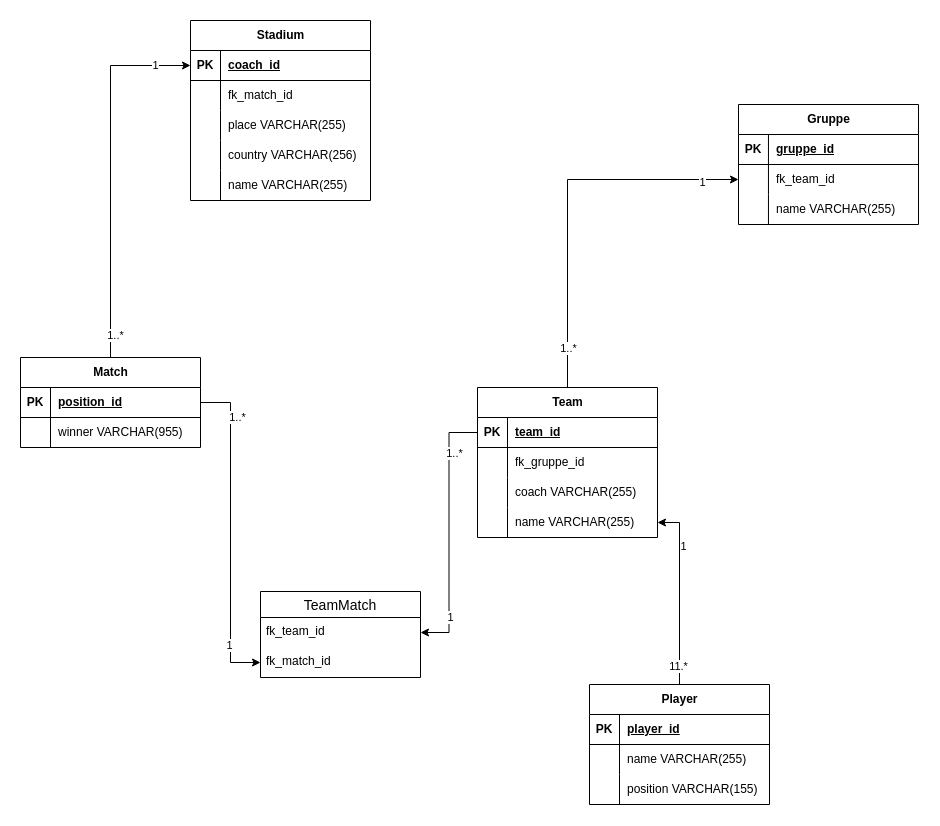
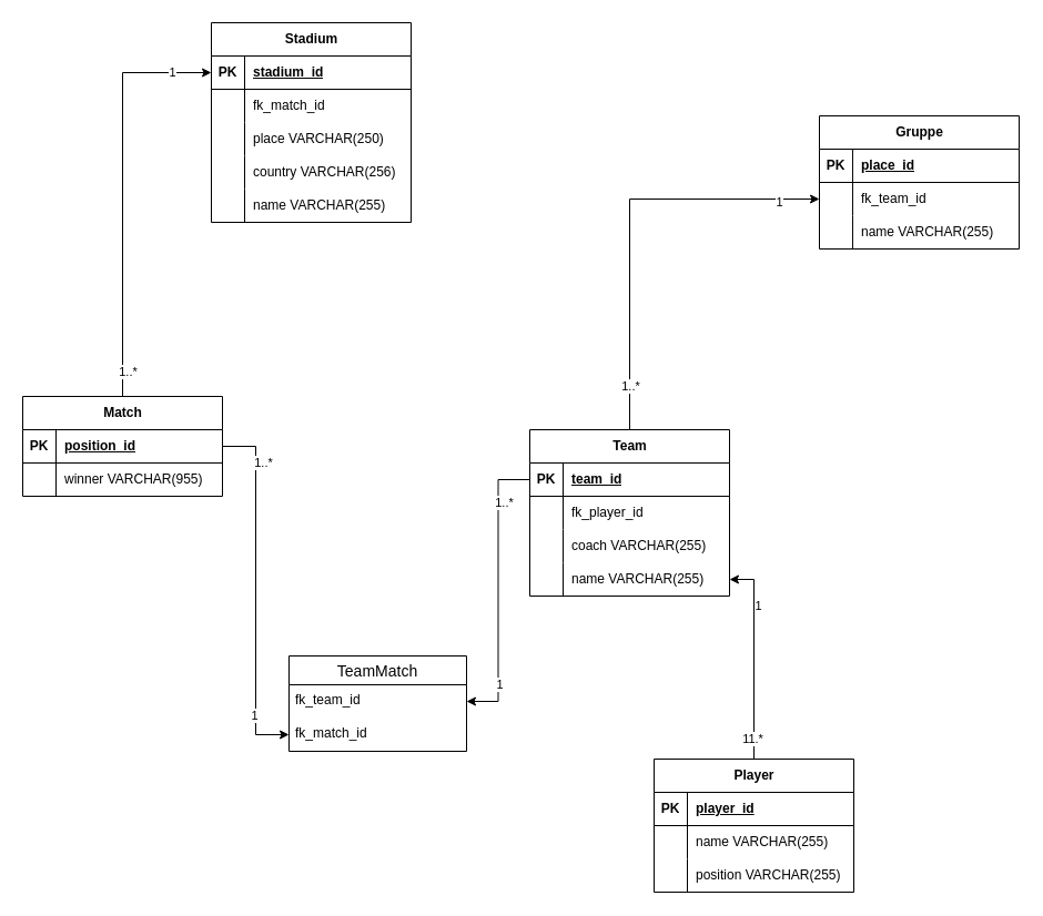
  <mxCell id="0" />
  <mxCell id="1" parent="0" />
  <mxCell id="2" style="edgeStyle=orthogonalEdgeStyle;rounded=0;orthogonalLoop=1;jettySize=auto;html=1;exitX=0.5;exitY=0;exitDx=0;exitDy=0;entryX=1;entryY=0.5;entryDx=0;entryDy=0;" edge="1" parent="1" source="5" target="49"><mxGeometry relative="1" as="geometry" /></mxCell>
  <mxCell id="3" value="1" style="edgeLabel;html=1;align=center;verticalAlign=middle;resizable=0;points=[];" vertex="1" connectable="0" parent="2"><mxGeometry x="0.509" y="-3" relative="1" as="geometry"><mxPoint as="offset" /></mxGeometry></mxCell>
  <mxCell id="4" value="11.*" style="edgeLabel;html=1;align=center;verticalAlign=middle;resizable=0;points=[];" vertex="1" connectable="0" parent="2"><mxGeometry x="-0.792" y="2" relative="1" as="geometry"><mxPoint as="offset" /></mxGeometry></mxCell>
  <mxCell id="5" value="Player" style="shape=table;startSize=30;container=1;collapsible=1;childLayout=tableLayout;fixedRows=1;rowLines=0;fontStyle=1;align=center;resizeLast=1;html=1;" vertex="1" parent="1"><mxGeometry x="589" y="684" width="180" height="120" as="geometry" /></mxCell>
  <mxCell id="6" value="" style="shape=tableRow;horizontal=0;startSize=0;swimlaneHead=0;swimlaneBody=0;fillColor=none;collapsible=0;dropTarget=0;points=[[0,0.5],[1,0.5]];portConstraint=eastwest;top=0;left=0;right=0;bottom=1;" vertex="1" parent="5"><mxGeometry y="30" width="180" height="30" as="geometry" /></mxCell>
  <mxCell id="7" value="PK" style="shape=partialRectangle;connectable=0;fillColor=none;top=0;left=0;bottom=0;right=0;fontStyle=1;overflow=hidden;whiteSpace=wrap;html=1;" vertex="1" parent="6"><mxGeometry width="30" height="30" as="geometry"><mxRectangle width="30" height="30" as="alternateBounds" /></mxGeometry></mxCell>
  <mxCell id="8" value="player_id" style="shape=partialRectangle;connectable=0;fillColor=none;top=0;left=0;bottom=0;right=0;align=left;spacingLeft=6;fontStyle=5;overflow=hidden;whiteSpace=wrap;html=1;" vertex="1" parent="6"><mxGeometry x="30" width="150" height="30" as="geometry"><mxRectangle width="150" height="30" as="alternateBounds" /></mxGeometry></mxCell>
  <mxCell id="9" value="" style="shape=tableRow;horizontal=0;startSize=0;swimlaneHead=0;swimlaneBody=0;fillColor=none;collapsible=0;dropTarget=0;points=[[0,0.5],[1,0.5]];portConstraint=eastwest;top=0;left=0;right=0;bottom=0;" vertex="1" parent="5"><mxGeometry y="60" width="180" height="30" as="geometry" /></mxCell>
  <mxCell id="10" value="" style="shape=partialRectangle;connectable=0;fillColor=none;top=0;left=0;bottom=0;right=0;editable=1;overflow=hidden;whiteSpace=wrap;html=1;" vertex="1" parent="9"><mxGeometry width="30" height="30" as="geometry"><mxRectangle width="30" height="30" as="alternateBounds" /></mxGeometry></mxCell>
  <mxCell id="11" value="name VARCHAR(255)" style="shape=partialRectangle;connectable=0;fillColor=none;top=0;left=0;bottom=0;right=0;align=left;spacingLeft=6;overflow=hidden;whiteSpace=wrap;html=1;" vertex="1" parent="9"><mxGeometry x="30" width="150" height="30" as="geometry"><mxRectangle width="150" height="30" as="alternateBounds" /></mxGeometry></mxCell>
  <mxCell id="12" value="" style="shape=tableRow;horizontal=0;startSize=0;swimlaneHead=0;swimlaneBody=0;fillColor=none;collapsible=0;dropTarget=0;points=[[0,0.5],[1,0.5]];portConstraint=eastwest;top=0;left=0;right=0;bottom=0;" vertex="1" parent="5"><mxGeometry y="90" width="180" height="30" as="geometry" /></mxCell>
  <mxCell id="13" value="" style="shape=partialRectangle;connectable=0;fillColor=none;top=0;left=0;bottom=0;right=0;editable=1;overflow=hidden;whiteSpace=wrap;html=1;" vertex="1" parent="12"><mxGeometry width="30" height="30" as="geometry"><mxRectangle width="30" height="30" as="alternateBounds" /></mxGeometry></mxCell>
- <mxCell id="14" value="position VARCHAR(155)" style="shape=partialRectangle;connectable=0;fillColor=none;top=0;left=0;bottom=0;right=0;align=left;spacingLeft=6;overflow=hidden;whiteSpace=wrap;html=1;" vertex="1" parent="12"><mxGeometry x="30" width="150" height="30" as="geometry"><mxRectangle width="150" height="30" as="alternateBounds" /></mxGeometry></mxCell>
+ <mxCell id="14" value="position VARCHAR(255)" style="shape=partialRectangle;connectable=0;fillColor=none;top=0;left=0;bottom=0;right=0;align=left;spacingLeft=6;overflow=hidden;whiteSpace=wrap;html=1;" vertex="1" parent="12"><mxGeometry x="30" width="150" height="30" as="geometry"><mxRectangle width="150" height="30" as="alternateBounds" /></mxGeometry></mxCell>
  <mxCell id="15" value="Gruppe" style="shape=table;startSize=30;container=1;collapsible=1;childLayout=tableLayout;fixedRows=1;rowLines=0;fontStyle=1;align=center;resizeLast=1;html=1;" vertex="1" parent="1"><mxGeometry x="738" y="104" width="180" height="120" as="geometry" /></mxCell>
  <mxCell id="16" value="" style="shape=tableRow;horizontal=0;startSize=0;swimlaneHead=0;swimlaneBody=0;fillColor=none;collapsible=0;dropTarget=0;points=[[0,0.5],[1,0.5]];portConstraint=eastwest;top=0;left=0;right=0;bottom=1;" vertex="1" parent="15"><mxGeometry y="30" width="180" height="30" as="geometry" /></mxCell>
  <mxCell id="17" value="PK" style="shape=partialRectangle;connectable=0;fillColor=none;top=0;left=0;bottom=0;right=0;fontStyle=1;overflow=hidden;whiteSpace=wrap;html=1;" vertex="1" parent="16"><mxGeometry width="29.958" height="30" as="geometry"><mxRectangle width="29.958" height="30" as="alternateBounds" /></mxGeometry></mxCell>
- <mxCell id="18" value="gruppe_id" style="shape=partialRectangle;connectable=0;fillColor=none;top=0;left=0;bottom=0;right=0;align=left;spacingLeft=6;fontStyle=5;overflow=hidden;whiteSpace=wrap;html=1;" vertex="1" parent="16"><mxGeometry x="29.958" width="150.042" height="30" as="geometry"><mxRectangle width="150.042" height="30" as="alternateBounds" /></mxGeometry></mxCell>
+ <mxCell id="18" value="place_id" style="shape=partialRectangle;connectable=0;fillColor=none;top=0;left=0;bottom=0;right=0;align=left;spacingLeft=6;fontStyle=5;overflow=hidden;whiteSpace=wrap;html=1;" vertex="1" parent="16"><mxGeometry x="29.958" width="150.042" height="30" as="geometry"><mxRectangle width="150.042" height="30" as="alternateBounds" /></mxGeometry></mxCell>
  <mxCell id="19" value="" style="shape=tableRow;horizontal=0;startSize=0;swimlaneHead=0;swimlaneBody=0;fillColor=none;collapsible=0;dropTarget=0;points=[[0,0.5],[1,0.5]];portConstraint=eastwest;top=0;left=0;right=0;bottom=0;" vertex="1" parent="15"><mxGeometry y="60" width="180" height="30" as="geometry" /></mxCell>
  <mxCell id="20" value="" style="shape=partialRectangle;connectable=0;fillColor=none;top=0;left=0;bottom=0;right=0;editable=1;overflow=hidden;whiteSpace=wrap;html=1;" vertex="1" parent="19"><mxGeometry width="29.958" height="30" as="geometry"><mxRectangle width="29.958" height="30" as="alternateBounds" /></mxGeometry></mxCell>
  <mxCell id="21" value="fk_team_id" style="shape=partialRectangle;connectable=0;fillColor=none;top=0;left=0;bottom=0;right=0;align=left;spacingLeft=6;overflow=hidden;whiteSpace=wrap;html=1;" vertex="1" parent="19"><mxGeometry x="29.958" width="150.042" height="30" as="geometry"><mxRectangle width="150.042" height="30" as="alternateBounds" /></mxGeometry></mxCell>
  <mxCell id="22" style="shape=tableRow;horizontal=0;startSize=0;swimlaneHead=0;swimlaneBody=0;fillColor=none;collapsible=0;dropTarget=0;points=[[0,0.5],[1,0.5]];portConstraint=eastwest;top=0;left=0;right=0;bottom=0;" vertex="1" parent="15"><mxGeometry y="90" width="180" height="30" as="geometry" /></mxCell>
  <mxCell id="23" style="shape=partialRectangle;connectable=0;fillColor=none;top=0;left=0;bottom=0;right=0;editable=1;overflow=hidden;whiteSpace=wrap;html=1;" vertex="1" parent="22"><mxGeometry width="29.958" height="30" as="geometry"><mxRectangle width="29.958" height="30" as="alternateBounds" /></mxGeometry></mxCell>
  <mxCell id="24" value="name VARCHAR(255)" style="shape=partialRectangle;connectable=0;fillColor=none;top=0;left=0;bottom=0;right=0;align=left;spacingLeft=6;overflow=hidden;whiteSpace=wrap;html=1;" vertex="1" parent="22"><mxGeometry x="29.958" width="150.042" height="30" as="geometry"><mxRectangle width="150.042" height="30" as="alternateBounds" /></mxGeometry></mxCell>
  <mxCell id="25" style="edgeStyle=orthogonalEdgeStyle;rounded=0;orthogonalLoop=1;jettySize=auto;html=1;exitX=0.5;exitY=0;exitDx=0;exitDy=0;entryX=0;entryY=0.5;entryDx=0;entryDy=0;" edge="1" parent="1" source="29" target="53"><mxGeometry relative="1" as="geometry" /></mxCell>
  <mxCell id="26" value="1" style="edgeLabel;html=1;align=center;verticalAlign=middle;resizable=0;points=[];" vertex="1" connectable="0" parent="25"><mxGeometry x="-0.877" relative="1" as="geometry"><mxPoint as="offset" /></mxGeometry></mxCell>
  <mxCell id="27" value="1" style="edgeLabel;html=1;align=center;verticalAlign=middle;resizable=0;points=[];" vertex="1" connectable="0" parent="25"><mxGeometry x="0.808" y="1" relative="1" as="geometry"><mxPoint as="offset" /></mxGeometry></mxCell>
  <mxCell id="28" value="1..*" style="edgeLabel;html=1;align=center;verticalAlign=middle;resizable=0;points=[];" vertex="1" connectable="0" parent="25"><mxGeometry x="-0.877" y="-4" relative="1" as="geometry"><mxPoint as="offset" /></mxGeometry></mxCell>
  <mxCell id="29" value="Match" style="shape=table;startSize=30;container=1;collapsible=1;childLayout=tableLayout;fixedRows=1;rowLines=0;fontStyle=1;align=center;resizeLast=1;html=1;" vertex="1" parent="1"><mxGeometry x="20" y="357" width="180" height="90" as="geometry" /></mxCell>
  <mxCell id="30" value="" style="shape=tableRow;horizontal=0;startSize=0;swimlaneHead=0;swimlaneBody=0;fillColor=none;collapsible=0;dropTarget=0;points=[[0,0.5],[1,0.5]];portConstraint=eastwest;top=0;left=0;right=0;bottom=1;" vertex="1" parent="29"><mxGeometry y="30" width="180" height="30" as="geometry" /></mxCell>
  <mxCell id="31" value="PK" style="shape=partialRectangle;connectable=0;fillColor=none;top=0;left=0;bottom=0;right=0;fontStyle=1;overflow=hidden;whiteSpace=wrap;html=1;" vertex="1" parent="30"><mxGeometry width="30" height="30" as="geometry"><mxRectangle width="30" height="30" as="alternateBounds" /></mxGeometry></mxCell>
  <mxCell id="32" value="position_id" style="shape=partialRectangle;connectable=0;fillColor=none;top=0;left=0;bottom=0;right=0;align=left;spacingLeft=6;fontStyle=5;overflow=hidden;whiteSpace=wrap;html=1;" vertex="1" parent="30"><mxGeometry x="30" width="150" height="30" as="geometry"><mxRectangle width="150" height="30" as="alternateBounds" /></mxGeometry></mxCell>
  <mxCell id="33" value="" style="shape=tableRow;horizontal=0;startSize=0;swimlaneHead=0;swimlaneBody=0;fillColor=none;collapsible=0;dropTarget=0;points=[[0,0.5],[1,0.5]];portConstraint=eastwest;top=0;left=0;right=0;bottom=0;" vertex="1" parent="29"><mxGeometry y="60" width="180" height="30" as="geometry" /></mxCell>
  <mxCell id="34" value="" style="shape=partialRectangle;connectable=0;fillColor=none;top=0;left=0;bottom=0;right=0;editable=1;overflow=hidden;whiteSpace=wrap;html=1;" vertex="1" parent="33"><mxGeometry width="30" height="30" as="geometry"><mxRectangle width="30" height="30" as="alternateBounds" /></mxGeometry></mxCell>
  <mxCell id="35" value="winner VARCHAR(955)" style="shape=partialRectangle;connectable=0;fillColor=none;top=0;left=0;bottom=0;right=0;align=left;spacingLeft=6;overflow=hidden;whiteSpace=wrap;html=1;" vertex="1" parent="33"><mxGeometry x="30" width="150" height="30" as="geometry"><mxRectangle width="150" height="30" as="alternateBounds" /></mxGeometry></mxCell>
  <mxCell id="36" style="edgeStyle=orthogonalEdgeStyle;rounded=0;orthogonalLoop=1;jettySize=auto;html=1;exitX=0.5;exitY=0;exitDx=0;exitDy=0;entryX=0;entryY=0.5;entryDx=0;entryDy=0;" edge="1" parent="1" source="39" target="19"><mxGeometry relative="1" as="geometry" /></mxCell>
  <mxCell id="37" value="1..*" style="edgeLabel;html=1;align=center;verticalAlign=middle;resizable=0;points=[];" vertex="1" connectable="0" parent="36"><mxGeometry x="-0.79" relative="1" as="geometry"><mxPoint as="offset" /></mxGeometry></mxCell>
  <mxCell id="38" value="1" style="edgeLabel;html=1;align=center;verticalAlign=middle;resizable=0;points=[];" vertex="1" connectable="0" parent="36"><mxGeometry x="0.806" y="-2" relative="1" as="geometry"><mxPoint as="offset" /></mxGeometry></mxCell>
  <mxCell id="39" value="Team" style="shape=table;startSize=30;container=1;collapsible=1;childLayout=tableLayout;fixedRows=1;rowLines=0;fontStyle=1;align=center;resizeLast=1;html=1;" vertex="1" parent="1"><mxGeometry x="477" y="387" width="180" height="150" as="geometry" /></mxCell>
  <mxCell id="40" value="" style="shape=tableRow;horizontal=0;startSize=0;swimlaneHead=0;swimlaneBody=0;fillColor=none;collapsible=0;dropTarget=0;points=[[0,0.5],[1,0.5]];portConstraint=eastwest;top=0;left=0;right=0;bottom=1;" vertex="1" parent="39"><mxGeometry y="30" width="180" height="30" as="geometry" /></mxCell>
  <mxCell id="41" value="PK" style="shape=partialRectangle;connectable=0;fillColor=none;top=0;left=0;bottom=0;right=0;fontStyle=1;overflow=hidden;whiteSpace=wrap;html=1;" vertex="1" parent="40"><mxGeometry width="30" height="30" as="geometry"><mxRectangle width="30" height="30" as="alternateBounds" /></mxGeometry></mxCell>
  <mxCell id="42" value="team_id" style="shape=partialRectangle;connectable=0;fillColor=none;top=0;left=0;bottom=0;right=0;align=left;spacingLeft=6;fontStyle=5;overflow=hidden;whiteSpace=wrap;html=1;" vertex="1" parent="40"><mxGeometry x="30" width="150" height="30" as="geometry"><mxRectangle width="150" height="30" as="alternateBounds" /></mxGeometry></mxCell>
  <mxCell id="43" style="shape=tableRow;horizontal=0;startSize=0;swimlaneHead=0;swimlaneBody=0;fillColor=none;collapsible=0;dropTarget=0;points=[[0,0.5],[1,0.5]];portConstraint=eastwest;top=0;left=0;right=0;bottom=0;" vertex="1" parent="39"><mxGeometry y="60" width="180" height="30" as="geometry" /></mxCell>
  <mxCell id="44" style="shape=partialRectangle;connectable=0;fillColor=none;top=0;left=0;bottom=0;right=0;editable=1;overflow=hidden;whiteSpace=wrap;html=1;" vertex="1" parent="43"><mxGeometry width="30" height="30" as="geometry"><mxRectangle width="30" height="30" as="alternateBounds" /></mxGeometry></mxCell>
- <mxCell id="45" value="fk_gruppe_id" style="shape=partialRectangle;connectable=0;fillColor=none;top=0;left=0;bottom=0;right=0;align=left;spacingLeft=6;overflow=hidden;whiteSpace=wrap;html=1;" vertex="1" parent="43"><mxGeometry x="30" width="150" height="30" as="geometry"><mxRectangle width="150" height="30" as="alternateBounds" /></mxGeometry></mxCell>
+ <mxCell id="45" value="fk_player_id" style="shape=partialRectangle;connectable=0;fillColor=none;top=0;left=0;bottom=0;right=0;align=left;spacingLeft=6;overflow=hidden;whiteSpace=wrap;html=1;" vertex="1" parent="43"><mxGeometry x="30" width="150" height="30" as="geometry"><mxRectangle width="150" height="30" as="alternateBounds" /></mxGeometry></mxCell>
  <mxCell id="46" value="" style="shape=tableRow;horizontal=0;startSize=0;swimlaneHead=0;swimlaneBody=0;fillColor=none;collapsible=0;dropTarget=0;points=[[0,0.5],[1,0.5]];portConstraint=eastwest;top=0;left=0;right=0;bottom=0;" vertex="1" parent="39"><mxGeometry y="90" width="180" height="30" as="geometry" /></mxCell>
  <mxCell id="47" value="" style="shape=partialRectangle;connectable=0;fillColor=none;top=0;left=0;bottom=0;right=0;editable=1;overflow=hidden;whiteSpace=wrap;html=1;" vertex="1" parent="46"><mxGeometry width="30" height="30" as="geometry"><mxRectangle width="30" height="30" as="alternateBounds" /></mxGeometry></mxCell>
  <mxCell id="48" value="coach VARCHAR(255)" style="shape=partialRectangle;connectable=0;fillColor=none;top=0;left=0;bottom=0;right=0;align=left;spacingLeft=6;overflow=hidden;whiteSpace=wrap;html=1;" vertex="1" parent="46"><mxGeometry x="30" width="150" height="30" as="geometry"><mxRectangle width="150" height="30" as="alternateBounds" /></mxGeometry></mxCell>
  <mxCell id="49" value="" style="shape=tableRow;horizontal=0;startSize=0;swimlaneHead=0;swimlaneBody=0;fillColor=none;collapsible=0;dropTarget=0;points=[[0,0.5],[1,0.5]];portConstraint=eastwest;top=0;left=0;right=0;bottom=0;" vertex="1" parent="39"><mxGeometry y="120" width="180" height="30" as="geometry" /></mxCell>
  <mxCell id="50" value="" style="shape=partialRectangle;connectable=0;fillColor=none;top=0;left=0;bottom=0;right=0;editable=1;overflow=hidden;whiteSpace=wrap;html=1;" vertex="1" parent="49"><mxGeometry width="30" height="30" as="geometry"><mxRectangle width="30" height="30" as="alternateBounds" /></mxGeometry></mxCell>
  <mxCell id="51" value="name VARCHAR(255)" style="shape=partialRectangle;connectable=0;fillColor=none;top=0;left=0;bottom=0;right=0;align=left;spacingLeft=6;overflow=hidden;whiteSpace=wrap;html=1;" vertex="1" parent="49"><mxGeometry x="30" width="150" height="30" as="geometry"><mxRectangle width="150" height="30" as="alternateBounds" /></mxGeometry></mxCell>
  <mxCell id="52" value="Stadium" style="shape=table;startSize=30;container=1;collapsible=1;childLayout=tableLayout;fixedRows=1;rowLines=0;fontStyle=1;align=center;resizeLast=1;html=1;" vertex="1" parent="1"><mxGeometry x="190" y="20" width="180" height="180" as="geometry" /></mxCell>
  <mxCell id="53" value="" style="shape=tableRow;horizontal=0;startSize=0;swimlaneHead=0;swimlaneBody=0;fillColor=none;collapsible=0;dropTarget=0;points=[[0,0.5],[1,0.5]];portConstraint=eastwest;top=0;left=0;right=0;bottom=1;" vertex="1" parent="52"><mxGeometry y="30" width="180" height="30" as="geometry" /></mxCell>
  <mxCell id="54" value="PK" style="shape=partialRectangle;connectable=0;fillColor=none;top=0;left=0;bottom=0;right=0;fontStyle=1;overflow=hidden;whiteSpace=wrap;html=1;" vertex="1" parent="53"><mxGeometry width="30" height="30" as="geometry"><mxRectangle width="30" height="30" as="alternateBounds" /></mxGeometry></mxCell>
- <mxCell id="55" value="coach_id" style="shape=partialRectangle;connectable=0;fillColor=none;top=0;left=0;bottom=0;right=0;align=left;spacingLeft=6;fontStyle=5;overflow=hidden;whiteSpace=wrap;html=1;" vertex="1" parent="53"><mxGeometry x="30" width="150" height="30" as="geometry"><mxRectangle width="150" height="30" as="alternateBounds" /></mxGeometry></mxCell>
+ <mxCell id="55" value="stadium_id" style="shape=partialRectangle;connectable=0;fillColor=none;top=0;left=0;bottom=0;right=0;align=left;spacingLeft=6;fontStyle=5;overflow=hidden;whiteSpace=wrap;html=1;" vertex="1" parent="53"><mxGeometry x="30" width="150" height="30" as="geometry"><mxRectangle width="150" height="30" as="alternateBounds" /></mxGeometry></mxCell>
  <mxCell id="56" style="shape=tableRow;horizontal=0;startSize=0;swimlaneHead=0;swimlaneBody=0;fillColor=none;collapsible=0;dropTarget=0;points=[[0,0.5],[1,0.5]];portConstraint=eastwest;top=0;left=0;right=0;bottom=0;" vertex="1" parent="52"><mxGeometry y="60" width="180" height="30" as="geometry" /></mxCell>
  <mxCell id="57" style="shape=partialRectangle;connectable=0;fillColor=none;top=0;left=0;bottom=0;right=0;editable=1;overflow=hidden;whiteSpace=wrap;html=1;" vertex="1" parent="56"><mxGeometry width="30" height="30" as="geometry"><mxRectangle width="30" height="30" as="alternateBounds" /></mxGeometry></mxCell>
  <mxCell id="58" value="fk_match_id" style="shape=partialRectangle;connectable=0;fillColor=none;top=0;left=0;bottom=0;right=0;align=left;spacingLeft=6;overflow=hidden;whiteSpace=wrap;html=1;" vertex="1" parent="56"><mxGeometry x="30" width="150" height="30" as="geometry"><mxRectangle width="150" height="30" as="alternateBounds" /></mxGeometry></mxCell>
  <mxCell id="59" value="" style="shape=tableRow;horizontal=0;startSize=0;swimlaneHead=0;swimlaneBody=0;fillColor=none;collapsible=0;dropTarget=0;points=[[0,0.5],[1,0.5]];portConstraint=eastwest;top=0;left=0;right=0;bottom=0;" vertex="1" parent="52"><mxGeometry y="90" width="180" height="30" as="geometry" /></mxCell>
  <mxCell id="60" value="" style="shape=partialRectangle;connectable=0;fillColor=none;top=0;left=0;bottom=0;right=0;editable=1;overflow=hidden;whiteSpace=wrap;html=1;" vertex="1" parent="59"><mxGeometry width="30" height="30" as="geometry"><mxRectangle width="30" height="30" as="alternateBounds" /></mxGeometry></mxCell>
- <mxCell id="61" value="place VARCHAR(255)" style="shape=partialRectangle;connectable=0;fillColor=none;top=0;left=0;bottom=0;right=0;align=left;spacingLeft=6;overflow=hidden;whiteSpace=wrap;html=1;" vertex="1" parent="59"><mxGeometry x="30" width="150" height="30" as="geometry"><mxRectangle width="150" height="30" as="alternateBounds" /></mxGeometry></mxCell>
+ <mxCell id="61" value="place VARCHAR(250)" style="shape=partialRectangle;connectable=0;fillColor=none;top=0;left=0;bottom=0;right=0;align=left;spacingLeft=6;overflow=hidden;whiteSpace=wrap;html=1;" vertex="1" parent="59"><mxGeometry x="30" width="150" height="30" as="geometry"><mxRectangle width="150" height="30" as="alternateBounds" /></mxGeometry></mxCell>
  <mxCell id="62" value="" style="shape=tableRow;horizontal=0;startSize=0;swimlaneHead=0;swimlaneBody=0;fillColor=none;collapsible=0;dropTarget=0;points=[[0,0.5],[1,0.5]];portConstraint=eastwest;top=0;left=0;right=0;bottom=0;" vertex="1" parent="52"><mxGeometry y="120" width="180" height="30" as="geometry" /></mxCell>
  <mxCell id="63" value="" style="shape=partialRectangle;connectable=0;fillColor=none;top=0;left=0;bottom=0;right=0;editable=1;overflow=hidden;whiteSpace=wrap;html=1;" vertex="1" parent="62"><mxGeometry width="30" height="30" as="geometry"><mxRectangle width="30" height="30" as="alternateBounds" /></mxGeometry></mxCell>
  <mxCell id="64" value="country VARCHAR(256)" style="shape=partialRectangle;connectable=0;fillColor=none;top=0;left=0;bottom=0;right=0;align=left;spacingLeft=6;overflow=hidden;whiteSpace=wrap;html=1;" vertex="1" parent="62"><mxGeometry x="30" width="150" height="30" as="geometry"><mxRectangle width="150" height="30" as="alternateBounds" /></mxGeometry></mxCell>
  <mxCell id="65" value="" style="shape=tableRow;horizontal=0;startSize=0;swimlaneHead=0;swimlaneBody=0;fillColor=none;collapsible=0;dropTarget=0;points=[[0,0.5],[1,0.5]];portConstraint=eastwest;top=0;left=0;right=0;bottom=0;" vertex="1" parent="52"><mxGeometry y="150" width="180" height="30" as="geometry" /></mxCell>
  <mxCell id="66" value="" style="shape=partialRectangle;connectable=0;fillColor=none;top=0;left=0;bottom=0;right=0;editable=1;overflow=hidden;whiteSpace=wrap;html=1;" vertex="1" parent="65"><mxGeometry width="30" height="30" as="geometry"><mxRectangle width="30" height="30" as="alternateBounds" /></mxGeometry></mxCell>
  <mxCell id="67" value="name VARCHAR(255)" style="shape=partialRectangle;connectable=0;fillColor=none;top=0;left=0;bottom=0;right=0;align=left;spacingLeft=6;overflow=hidden;whiteSpace=wrap;html=1;" vertex="1" parent="65"><mxGeometry x="30" width="150" height="30" as="geometry"><mxRectangle width="150" height="30" as="alternateBounds" /></mxGeometry></mxCell>
  <mxCell id="68" value="TeamMatch" style="swimlane;fontStyle=0;childLayout=stackLayout;horizontal=1;startSize=26;horizontalStack=0;resizeParent=1;resizeParentMax=0;resizeLast=0;collapsible=1;marginBottom=0;align=center;fontSize=14;" vertex="1" parent="1"><mxGeometry x="260" y="591" width="160" height="86" as="geometry" /></mxCell>
  <mxCell id="69" value="fk_team_id" style="text;strokeColor=none;fillColor=none;spacingLeft=4;spacingRight=4;overflow=hidden;rotatable=0;points=[[0,0.5],[1,0.5]];portConstraint=eastwest;fontSize=12;whiteSpace=wrap;html=1;" vertex="1" parent="68"><mxGeometry y="26" width="160" height="30" as="geometry" /></mxCell>
  <mxCell id="70" value="fk_match_id" style="text;strokeColor=none;fillColor=none;spacingLeft=4;spacingRight=4;overflow=hidden;rotatable=0;points=[[0,0.5],[1,0.5]];portConstraint=eastwest;fontSize=12;whiteSpace=wrap;html=1;" vertex="1" parent="68"><mxGeometry y="56" width="160" height="30" as="geometry" /></mxCell>
  <mxCell id="71" style="edgeStyle=orthogonalEdgeStyle;rounded=0;orthogonalLoop=1;jettySize=auto;html=1;exitX=1;exitY=0.5;exitDx=0;exitDy=0;entryX=0;entryY=0.5;entryDx=0;entryDy=0;" edge="1" parent="1" source="30" target="70"><mxGeometry relative="1" as="geometry" /></mxCell>
  <mxCell id="72" value="1" style="edgeLabel;html=1;align=center;verticalAlign=middle;resizable=0;points=[];" vertex="1" connectable="0" parent="71"><mxGeometry x="0.699" y="-2" relative="1" as="geometry"><mxPoint as="offset" /></mxGeometry></mxCell>
  <mxCell id="73" value="1..*" style="edgeLabel;html=1;align=center;verticalAlign=middle;resizable=0;points=[];" vertex="1" connectable="0" parent="71"><mxGeometry x="-0.723" y="6" relative="1" as="geometry"><mxPoint as="offset" /></mxGeometry></mxCell>
  <mxCell id="74" style="edgeStyle=orthogonalEdgeStyle;rounded=0;orthogonalLoop=1;jettySize=auto;html=1;exitX=0;exitY=0.5;exitDx=0;exitDy=0;entryX=1;entryY=0.5;entryDx=0;entryDy=0;" edge="1" parent="1" source="40" target="69"><mxGeometry relative="1" as="geometry" /></mxCell>
  <mxCell id="75" value="1" style="edgeLabel;html=1;align=center;verticalAlign=middle;resizable=0;points=[];" vertex="1" connectable="0" parent="74"><mxGeometry x="0.66" y="1" relative="1" as="geometry"><mxPoint as="offset" /></mxGeometry></mxCell>
  <mxCell id="76" value="1..*" style="edgeLabel;html=1;align=center;verticalAlign=middle;resizable=0;points=[];" vertex="1" connectable="0" parent="74"><mxGeometry x="-0.617" y="5" relative="1" as="geometry"><mxPoint as="offset" /></mxGeometry></mxCell>
